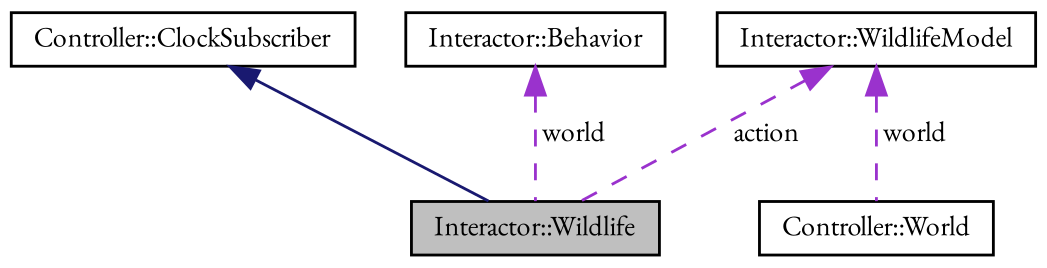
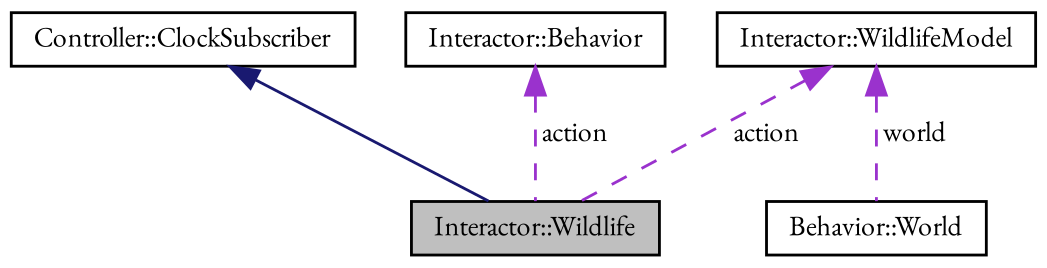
  digraph {
    fontname="EB Garamond"
    node [color=black fillcolor=white fontname="EB Garamond" fontsize=10 shape=record style=filled]
    edge [color=darkorchid3 dir=back fontname="EB Garamond" fontsize=10 labelfontname=Helvetica labelfontsize=10 style=dashed]
    n1 [fillcolor=grey75 fontcolor=black height=0.2 label="Interactor::Wildlife" width=0.4]
    n2 [height=0.2 label="Controller::ClockSubscriber" width=0.4]
    n3 [height=0.2 label="Interactor::Behavior" width=0.4]
    n4 [height=0.2 label="Interactor::WildlifeModel" width=0.4]
-   n5 [height=0.2 label="Controller::World" width=0.4]
+   n5 [height=0.2 label="Behavior::World" width=0.4]
    n2 -> n1 [color=midnightblue style=solid]
-   n3 -> n1 [label=" world"]
+   n3 -> n1 [label=" action"]
    n4 -> n1 [label=" action"]
    n4 -> n5 [label=" world"]
  }
